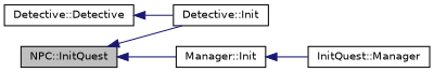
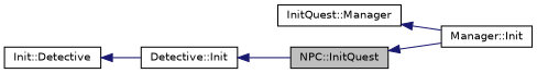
  digraph {
    rankdir=LR
    node [color=black fontname=Helvetica fontsize=10 shape=record]
    edge [color=midnightblue dir=back fontname=Helvetica fontsize=10 labelfontname=Helvetica labelfontsize=10 style=solid]
    n1 [fillcolor=grey75 fontcolor=black height=0.2 label="NPC::InitQuest" style=filled width=0.4]
    n2 [height=0.2 label="Detective::Init" width=0.4]
    n3 [height=0.2 label="Manager::Init" width=0.4]
    n4 [height=0.2 label="InitQuest::Manager" width=0.4]
-   n5 [height=0.2 label="Detective::Detective" width=0.4]
-   n1 -> n2
+   n5 [height=0.2 label="Init::Detective" width=0.4]
+   n2 -> n1
    n1 -> n3
-   n3 -> n4
+   n4 -> n3
    n5 -> n2
  }
